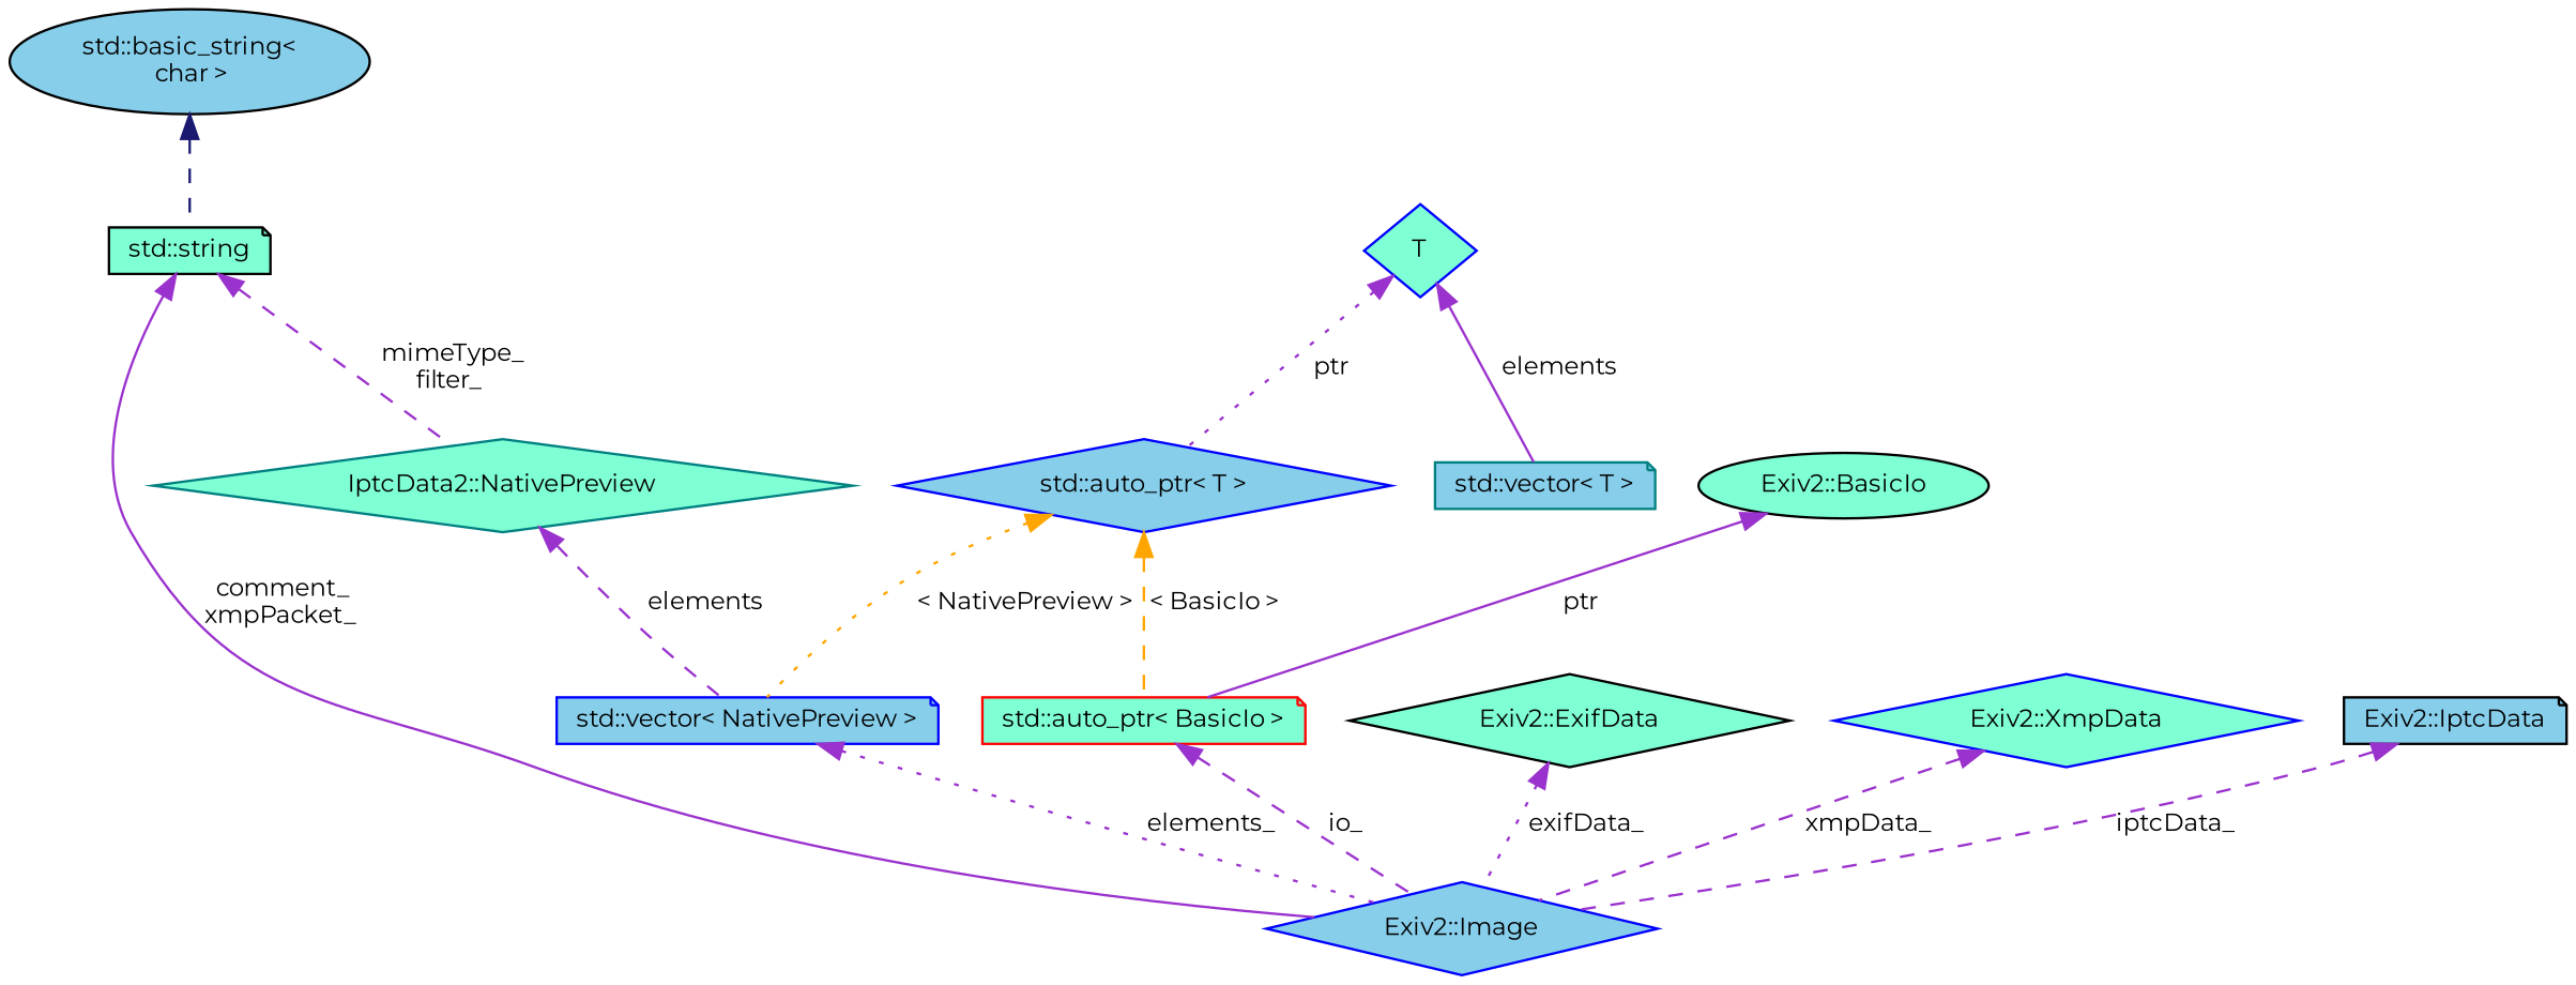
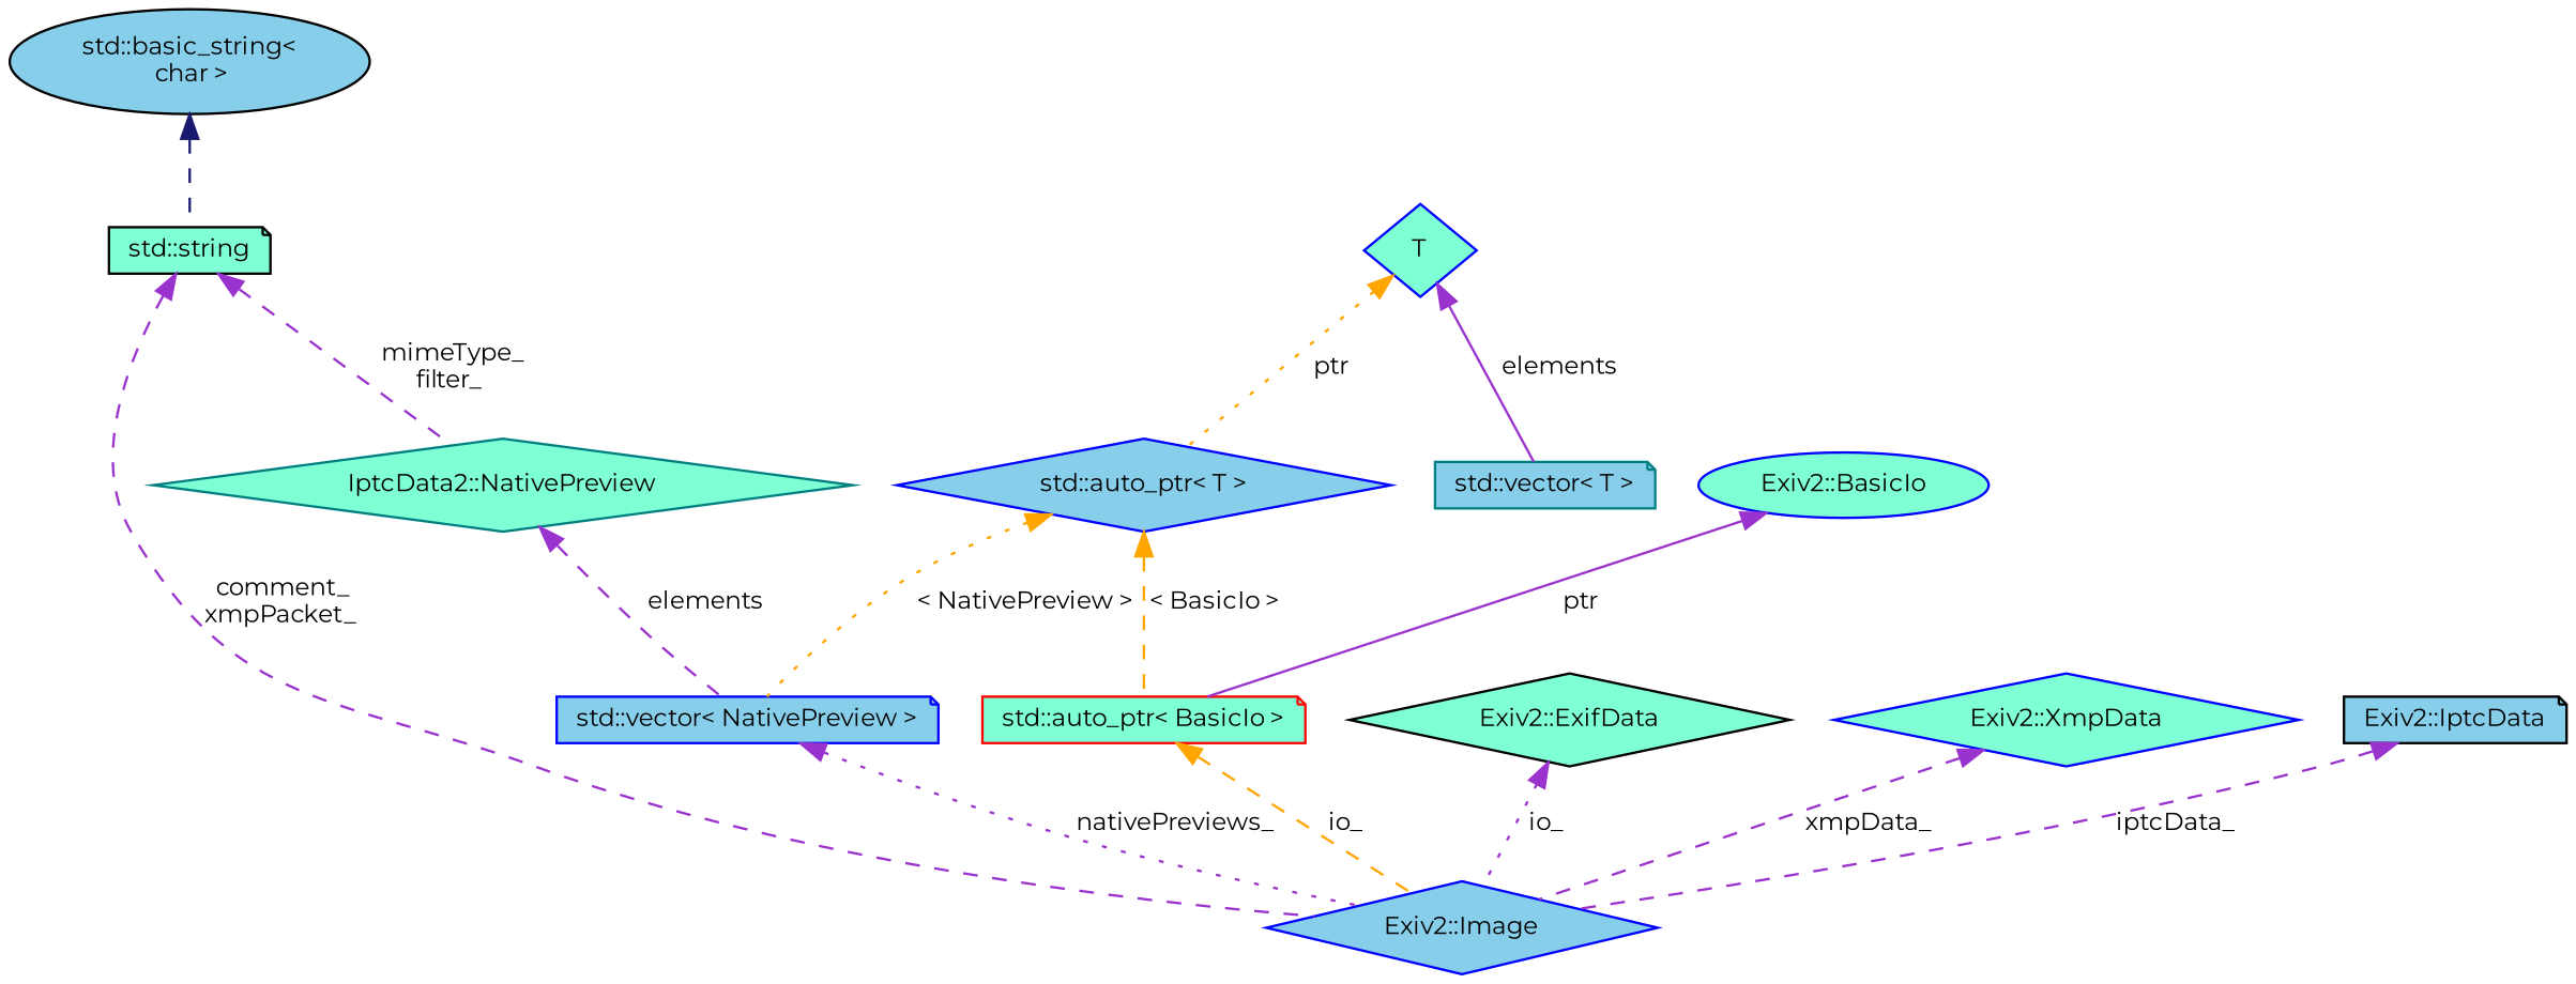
  digraph {
    fontname=Montserrat
    rankdir=TB
    node [color=blue fillcolor=aquamarine fontname=Montserrat fontsize=10 shape=diamond style=filled]
    edge [color=darkorchid3 dir=back fontname=Montserrat fontsize=10 labelfontname=FreeSans labelfontsize=10 style=dashed]
    n1 [fillcolor=skyblue fontcolor=black height=0.2 label="Exiv2::Image" width=0.4]
    n2 [fillcolor=skyblue height=0.2 label="std::vector\< NativePreview \>" shape=note width=0.4]
    n3 [color=teal height=0.2 label="IptcData2::NativePreview" width=0.4]
    n4 [color=black height=0.2 label="std::string" shape=note width=0.4]
    n5 [color=black fillcolor=skyblue height=0.2 label="std::basic_string\<\l char \>" shape=ellipse width=0.4]
    n6 [color=teal fillcolor=skyblue height=0.2 label="std::vector\< T \>" shape=note width=0.4]
    n7 [height=0.2 label=T width=0.4]
    n8 [fillcolor=skyblue height=0.2 label="std::auto_ptr\< T \>" width=0.4]
    n9 [color=red height=0.2 label="std::auto_ptr\< BasicIo \>" shape=note width=0.4]
    n10 [color=black height=0.2 label="Exiv2::ExifData" width=0.4]
    n11 [height=0.2 label="Exiv2::XmpData" width=0.4]
    n12 [color=black fillcolor=skyblue height=0.2 label="Exiv2::IptcData" shape=note width=0.4]
-   n13 [color=black height=0.2 label="Exiv2::BasicIo" shape=ellipse width=0.4]
-   n2 -> n1 [label=" elements_" style=dotted]
+   n13 [height=0.2 label="Exiv2::BasicIo" shape=ellipse width=0.4]
+   n2 -> n1 [label=" nativePreviews_" style=dotted]
    n3 -> n2 [label=" elements"]
-   n4 -> n1 [label=" comment_\nxmpPacket_" style=solid]
+   n4 -> n1 [label=" comment_\nxmpPacket_"]
    n4 -> n3 [label=" mimeType_\nfilter_"]
    n5 -> n4 [color=midnightblue]
    n7 -> n6 [label=" elements" style=solid]
-   n7 -> n8 [label=" ptr" style=dotted]
+   n7 -> n8 [color=orange label=" ptr" style=dotted]
    n8 -> n2 [color=orange label=" \< NativePreview \>" style=dotted]
    n8 -> n9 [color=orange label=" \< BasicIo \>"]
-   n9 -> n1 [label=" io_"]
-   n10 -> n1 [label=" exifData_" style=dotted]
+   n9 -> n1 [color=orange label=" io_"]
+   n10 -> n1 [label=" io_" style=dotted]
    n11 -> n1 [label=" xmpData_"]
    n12 -> n1 [label=" iptcData_"]
    n13 -> n9 [label=" ptr" style=solid]
  }
